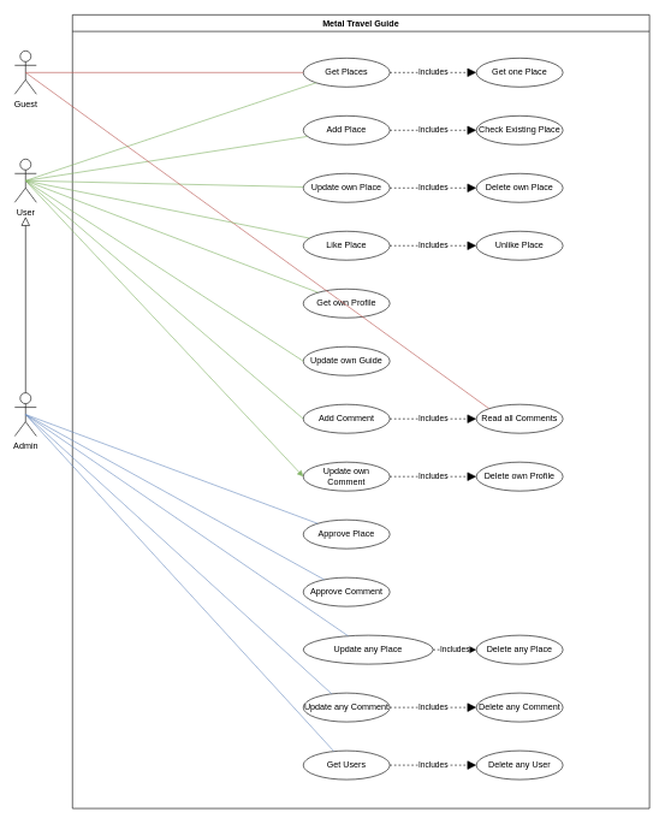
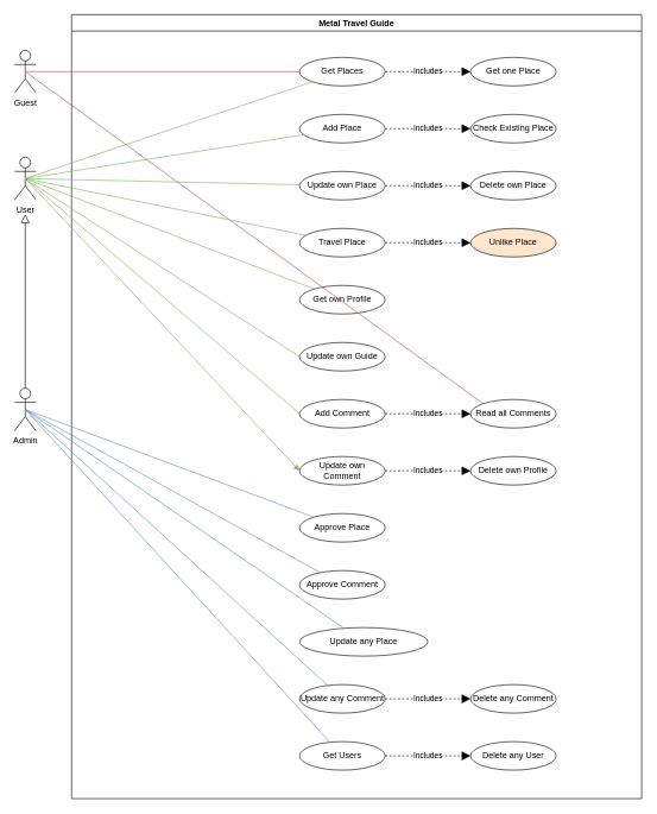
  <mxCell id="0" />
  <mxCell id="1" parent="0" />
  <mxCell id="2" value="User" style="shape=umlActor;verticalLabelPosition=bottom;verticalAlign=top;html=1;outlineConnect=0;" parent="1" vertex="1"><mxGeometry x="20" y="220" width="30" height="60" as="geometry" /></mxCell>
  <mxCell id="3" value="Admin" style="shape=umlActor;verticalLabelPosition=bottom;verticalAlign=top;html=1;outlineConnect=0;" parent="1" vertex="1"><mxGeometry x="20" y="544" width="30" height="60" as="geometry" /></mxCell>
  <mxCell id="4" value="Metal Travel Guide" style="swimlane;" parent="1" vertex="1"><mxGeometry x="100" y="20" width="800" height="1100" as="geometry" /></mxCell>
  <mxCell id="5" value="Approve Place" style="ellipse;whiteSpace=wrap;html=1;" parent="4" vertex="1"><mxGeometry x="320" y="700" width="120" height="40" as="geometry" /></mxCell>
  <mxCell id="6" value="Update own Place" style="ellipse;whiteSpace=wrap;html=1;" parent="4" vertex="1"><mxGeometry x="320" y="220" width="120" height="40" as="geometry" /></mxCell>
  <mxCell id="7" value="Add Place" style="ellipse;whiteSpace=wrap;html=1;" parent="4" vertex="1"><mxGeometry x="320" y="140" width="120" height="40" as="geometry" /></mxCell>
  <mxCell id="8" value="Get Places" style="ellipse;whiteSpace=wrap;html=1;" parent="4" vertex="1"><mxGeometry x="320" y="60" width="120" height="40" as="geometry" /></mxCell>
  <mxCell id="9" value="Get own Profile" style="ellipse;whiteSpace=wrap;html=1;" parent="4" vertex="1"><mxGeometry x="320" y="380" width="120" height="40" as="geometry" /></mxCell>
  <mxCell id="10" value="Check Existing Place" style="ellipse;whiteSpace=wrap;html=1;" parent="4" vertex="1"><mxGeometry x="560" y="140" width="120" height="40" as="geometry" /></mxCell>
  <mxCell id="11" value="Includes" style="endArrow=block;endSize=10;endFill=1;html=1;rounded=0;strokeWidth=1;startSize=10;dashed=1;startArrow=none;" parent="4" source="7" target="10" edge="1"><mxGeometry width="160" relative="1" as="geometry"><mxPoint x="456.36" y="422.156" as="sourcePoint" /><mxPoint x="548.635" y="396.84" as="targetPoint" /></mxGeometry></mxCell>
  <mxCell id="12" value="Update own Guide" style="ellipse;whiteSpace=wrap;html=1;" parent="4" vertex="1"><mxGeometry x="320" y="460" width="120" height="40" as="geometry" /></mxCell>
  <mxCell id="13" value="Delete own Place" style="ellipse;whiteSpace=wrap;html=1;" parent="4" vertex="1"><mxGeometry x="560" y="220" width="120" height="40" as="geometry" /></mxCell>
  <mxCell id="14" value="Get one Place" style="ellipse;whiteSpace=wrap;html=1;" parent="4" vertex="1"><mxGeometry x="560" y="60" width="120" height="40" as="geometry" /></mxCell>
  <mxCell id="15" value="Includes" style="endArrow=block;endSize=10;endFill=1;html=1;rounded=0;strokeWidth=1;startSize=10;dashed=1;startArrow=none;exitX=1;exitY=0.5;exitDx=0;exitDy=0;" parent="4" source="8" target="14" edge="1"><mxGeometry width="160" relative="1" as="geometry"><mxPoint x="450" y="100" as="sourcePoint" /><mxPoint x="388.635" y="296.84" as="targetPoint" /></mxGeometry></mxCell>
  <mxCell id="16" value="Includes" style="endArrow=block;endSize=10;endFill=1;html=1;rounded=0;strokeWidth=1;startSize=10;dashed=1;startArrow=none;exitX=1;exitY=0.5;exitDx=0;exitDy=0;entryX=0;entryY=0.5;entryDx=0;entryDy=0;" parent="4" source="6" target="13" edge="1"><mxGeometry width="160" relative="1" as="geometry"><mxPoint x="450" y="170" as="sourcePoint" /><mxPoint x="570" y="170" as="targetPoint" /></mxGeometry></mxCell>
  <mxCell id="17" value="Add Comment" style="ellipse;whiteSpace=wrap;html=1;" parent="4" vertex="1"><mxGeometry x="320" y="540" width="120" height="40" as="geometry" /></mxCell>
  <mxCell id="18" value="Update own Comment" style="ellipse;whiteSpace=wrap;html=1;" parent="4" vertex="1"><mxGeometry x="320" y="620" width="120" height="40" as="geometry" /></mxCell>
  <mxCell id="19" value="Delete own Profile" style="ellipse;whiteSpace=wrap;html=1;" parent="4" vertex="1"><mxGeometry x="560" y="620" width="120" height="40" as="geometry" /></mxCell>
  <mxCell id="20" value="Includes" style="endArrow=block;endSize=10;endFill=1;html=1;rounded=0;strokeWidth=1;startSize=10;dashed=1;startArrow=none;exitX=1;exitY=0.5;exitDx=0;exitDy=0;entryX=0;entryY=0.5;entryDx=0;entryDy=0;" parent="4" source="18" target="19" edge="1"><mxGeometry width="160" relative="1" as="geometry"><mxPoint x="290" y="470" as="sourcePoint" /><mxPoint x="410" y="470" as="targetPoint" /></mxGeometry></mxCell>
  <mxCell id="21" value="Approve Comment" style="ellipse;whiteSpace=wrap;html=1;" parent="4" vertex="1"><mxGeometry x="320" y="780" width="120" height="40" as="geometry" /></mxCell>
  <mxCell id="22" value="Update any Place" style="ellipse;whiteSpace=wrap;html=1;" parent="4" vertex="1"><mxGeometry x="320" y="860" width="180" height="40" as="geometry" /></mxCell>
- <mxCell id="23" value="Delete any Place" style="ellipse;whiteSpace=wrap;html=1;" parent="4" vertex="1"><mxGeometry x="560" y="860" width="120" height="40" as="geometry" /></mxCell>
- <mxCell id="24" value="Includes" style="endArrow=block;endSize=10;endFill=1;html=1;rounded=0;strokeWidth=1;startSize=10;dashed=1;startArrow=none;exitX=1;exitY=0.5;exitDx=0;exitDy=0;entryX=0;entryY=0.5;entryDx=0;entryDy=0;" parent="4" source="22" target="23" edge="1"><mxGeometry width="160" relative="1" as="geometry"><mxPoint x="290" y="710" as="sourcePoint" /><mxPoint x="410" y="710" as="targetPoint" /></mxGeometry></mxCell>
  <mxCell id="25" value="Get Users" style="ellipse;whiteSpace=wrap;html=1;" parent="4" vertex="1"><mxGeometry x="320" y="1020" width="120" height="40" as="geometry" /></mxCell>
  <mxCell id="26" value="Delete any User" style="ellipse;whiteSpace=wrap;html=1;" parent="4" vertex="1"><mxGeometry x="560" y="1020" width="120" height="40" as="geometry" /></mxCell>
  <mxCell id="27" value="Includes" style="endArrow=block;endSize=10;endFill=1;html=1;rounded=0;strokeWidth=1;startSize=10;dashed=1;startArrow=none;exitX=1;exitY=0.5;exitDx=0;exitDy=0;" parent="4" source="25" target="26" edge="1"><mxGeometry width="160" relative="1" as="geometry"><mxPoint x="290" y="960" as="sourcePoint" /><mxPoint x="228.635" y="1156.84" as="targetPoint" /></mxGeometry></mxCell>
  <mxCell id="28" value="Update any Comment" style="ellipse;whiteSpace=wrap;html=1;" parent="4" vertex="1"><mxGeometry x="320" y="940" width="120" height="40" as="geometry" /></mxCell>
  <mxCell id="29" value="Delete any Comment" style="ellipse;whiteSpace=wrap;html=1;" parent="4" vertex="1"><mxGeometry x="560" y="940" width="120" height="40" as="geometry" /></mxCell>
  <mxCell id="30" value="Includes" style="endArrow=block;endSize=10;endFill=1;html=1;rounded=0;strokeWidth=1;startSize=10;dashed=1;startArrow=none;exitX=1;exitY=0.5;exitDx=0;exitDy=0;entryX=0;entryY=0.5;entryDx=0;entryDy=0;" parent="4" source="28" target="29" edge="1"><mxGeometry width="160" relative="1" as="geometry"><mxPoint x="130" y="770" as="sourcePoint" /><mxPoint x="250" y="770" as="targetPoint" /></mxGeometry></mxCell>
  <mxCell id="31" value="Read all Comments" style="ellipse;whiteSpace=wrap;html=1;" parent="4" vertex="1"><mxGeometry x="560" y="540" width="120" height="40" as="geometry" /></mxCell>
  <mxCell id="32" value="Includes" style="endArrow=block;endSize=10;endFill=1;html=1;rounded=0;strokeWidth=1;startSize=10;dashed=1;startArrow=none;exitX=1;exitY=0.5;exitDx=0;exitDy=0;" parent="4" source="17" target="31" edge="1"><mxGeometry width="160" relative="1" as="geometry"><mxPoint x="440" y="480" as="sourcePoint" /><mxPoint x="388.635" y="696.84" as="targetPoint" /></mxGeometry></mxCell>
- <mxCell id="33" value="Like Place" style="ellipse;whiteSpace=wrap;html=1;" vertex="1" parent="4"><mxGeometry x="320" y="300" width="120" height="40" as="geometry" /></mxCell>
- <mxCell id="34" value="Unlike Place" style="ellipse;whiteSpace=wrap;html=1;" vertex="1" parent="4"><mxGeometry x="560" y="300" width="120" height="40" as="geometry" /></mxCell>
+ <mxCell id="33" value="Travel Place" style="ellipse;whiteSpace=wrap;html=1;" vertex="1" parent="4"><mxGeometry x="320" y="300" width="120" height="40" as="geometry" /></mxCell>
+ <mxCell id="34" value="Unlike Place" style="ellipse;whiteSpace=wrap;html=1;fillColor=#ffe6cc;" vertex="1" parent="4"><mxGeometry x="560" y="300" width="120" height="40" as="geometry" /></mxCell>
  <mxCell id="35" value="Includes" style="endArrow=block;endSize=10;endFill=1;html=1;rounded=0;strokeWidth=1;startSize=10;dashed=1;startArrow=none;exitX=1;exitY=0.5;exitDx=0;exitDy=0;" edge="1" parent="4" source="33" target="34"><mxGeometry width="160" relative="1" as="geometry"><mxPoint x="120" y="280" as="sourcePoint" /><mxPoint x="68.635" y="496.84" as="targetPoint" /></mxGeometry></mxCell>
  <mxCell id="36" value="" style="endArrow=none;html=1;rounded=0;entryX=0.5;entryY=0.5;entryDx=0;entryDy=0;entryPerimeter=0;fillColor=#d5e8d4;strokeColor=#82b366;" parent="1" source="7" target="2" edge="1"><mxGeometry width="50" height="50" relative="1" as="geometry"><mxPoint x="500" y="410" as="sourcePoint" /><mxPoint x="550" y="360" as="targetPoint" /></mxGeometry></mxCell>
  <mxCell id="37" value="" style="endArrow=none;html=1;rounded=0;exitX=0.5;exitY=0.5;exitDx=0;exitDy=0;exitPerimeter=0;fillColor=#d5e8d4;strokeColor=#82b366;" parent="1" source="2" target="6" edge="1"><mxGeometry width="50" height="50" relative="1" as="geometry"><mxPoint x="130" y="290" as="sourcePoint" /><mxPoint x="550" y="360" as="targetPoint" /></mxGeometry></mxCell>
  <mxCell id="38" value="" style="endArrow=none;html=1;rounded=0;exitX=0.5;exitY=0.5;exitDx=0;exitDy=0;exitPerimeter=0;fillColor=#dae8fc;strokeColor=#6c8ebf;" parent="1" source="3" target="5" edge="1"><mxGeometry width="50" height="50" relative="1" as="geometry"><mxPoint x="500" y="410" as="sourcePoint" /><mxPoint x="550" y="360" as="targetPoint" /></mxGeometry></mxCell>
  <mxCell id="39" value="" style="endArrow=block;html=1;rounded=0;endFill=0;endSize=10;startSize=10;exitX=0.5;exitY=0;exitDx=0;exitDy=0;exitPerimeter=0;" parent="1" source="3" edge="1"><mxGeometry width="50" height="50" relative="1" as="geometry"><mxPoint x="35" y="380" as="sourcePoint" /><mxPoint x="35" y="300" as="targetPoint" /></mxGeometry></mxCell>
  <mxCell id="40" value="" style="endArrow=none;html=1;rounded=0;entryX=0.5;entryY=0.5;entryDx=0;entryDy=0;entryPerimeter=0;fillColor=#d5e8d4;strokeColor=#82b366;" parent="1" source="8" target="2" edge="1"><mxGeometry width="50" height="50" relative="1" as="geometry"><mxPoint x="555.01" y="194.261" as="sourcePoint" /><mxPoint x="150" y="190.003" as="targetPoint" /></mxGeometry></mxCell>
  <mxCell id="41" value="" style="endArrow=none;html=1;rounded=0;fillColor=#d5e8d4;strokeColor=#82b366;exitX=0.5;exitY=0.5;exitDx=0;exitDy=0;exitPerimeter=0;" parent="1" target="9" edge="1" source="2"><mxGeometry width="50" height="50" relative="1" as="geometry"><mxPoint x="40" y="250" as="sourcePoint" /><mxPoint x="466.152" y="318.677" as="targetPoint" /></mxGeometry></mxCell>
  <mxCell id="42" value="" style="endArrow=none;html=1;rounded=0;entryX=0;entryY=0.5;entryDx=0;entryDy=0;exitX=0.5;exitY=0.5;exitDx=0;exitDy=0;exitPerimeter=0;fillColor=#d5e8d4;strokeColor=#82b366;" parent="1" source="2" target="12" edge="1"><mxGeometry width="50" height="50" relative="1" as="geometry"><mxPoint x="60" y="263.034" as="sourcePoint" /><mxPoint x="438.704" y="339.625" as="targetPoint" /></mxGeometry></mxCell>
  <mxCell id="43" value="" style="endArrow=none;html=1;rounded=0;exitX=0.5;exitY=0.5;exitDx=0;exitDy=0;exitPerimeter=0;fillColor=#dae8fc;strokeColor=#6c8ebf;" parent="1" source="3" target="21" edge="1"><mxGeometry width="50" height="50" relative="1" as="geometry"><mxPoint x="50" y="656.899" as="sourcePoint" /><mxPoint x="550" y="440" as="targetPoint" /></mxGeometry></mxCell>
  <mxCell id="44" value="" style="endArrow=none;html=1;rounded=0;entryX=0;entryY=0.5;entryDx=0;entryDy=0;exitX=0.5;exitY=0.5;exitDx=0;exitDy=0;exitPerimeter=0;fillColor=#d5e8d4;strokeColor=#82b366;" parent="1" source="2" target="17" edge="1"><mxGeometry width="50" height="50" relative="1" as="geometry"><mxPoint x="50" y="260" as="sourcePoint" /><mxPoint x="430" y="430" as="targetPoint" /></mxGeometry></mxCell>
  <mxCell id="45" value="" style="endArrow=block;html=1;rounded=0;entryX=0;entryY=0.5;entryDx=0;entryDy=0;exitX=0.5;exitY=0.5;exitDx=0;exitDy=0;exitPerimeter=0;fillColor=#d5e8d4;strokeColor=#82b366;" parent="1" source="2" target="18" edge="1"><mxGeometry width="50" height="50" relative="1" as="geometry"><mxPoint x="50" y="270" as="sourcePoint" /><mxPoint x="430" y="510" as="targetPoint" /></mxGeometry></mxCell>
  <mxCell id="46" value="Guest" style="shape=umlActor;verticalLabelPosition=bottom;verticalAlign=top;html=1;outlineConnect=0;" parent="1" vertex="1"><mxGeometry x="20" y="70" width="30" height="60" as="geometry" /></mxCell>
  <mxCell id="47" value="" style="endArrow=none;html=1;rounded=0;fillColor=#f8cecc;strokeColor=#b85450;entryX=0.5;entryY=0.5;entryDx=0;entryDy=0;entryPerimeter=0;" parent="1" source="8" edge="1" target="46"><mxGeometry width="50" height="50" relative="1" as="geometry"><mxPoint x="510" y="430" as="sourcePoint" /><mxPoint x="35" y="100" as="targetPoint" /></mxGeometry></mxCell>
  <mxCell id="48" value="" style="endArrow=none;html=1;rounded=0;exitX=0.5;exitY=0.5;exitDx=0;exitDy=0;exitPerimeter=0;fillColor=#dae8fc;strokeColor=#6c8ebf;" parent="1" source="3" target="25" edge="1"><mxGeometry width="50" height="50" relative="1" as="geometry"><mxPoint x="11.29" y="657.07" as="sourcePoint" /><mxPoint x="420.003" y="880.004" as="targetPoint" /></mxGeometry></mxCell>
  <mxCell id="49" value="" style="endArrow=none;html=1;rounded=0;exitX=0.5;exitY=0.5;exitDx=0;exitDy=0;exitPerimeter=0;fillColor=#dae8fc;strokeColor=#6c8ebf;" parent="1" source="3" target="28" edge="1"><mxGeometry width="50" height="50" relative="1" as="geometry"><mxPoint x="40" y="660" as="sourcePoint" /><mxPoint x="390" y="980" as="targetPoint" /></mxGeometry></mxCell>
  <mxCell id="50" value="" style="endArrow=none;html=1;rounded=0;exitX=0.5;exitY=0.5;exitDx=0;exitDy=0;exitPerimeter=0;fillColor=#dae8fc;strokeColor=#6c8ebf;" parent="1" source="3" target="22" edge="1"><mxGeometry width="50" height="50" relative="1" as="geometry"><mxPoint x="40" y="580" as="sourcePoint" /><mxPoint x="550" y="920" as="targetPoint" /></mxGeometry></mxCell>
  <mxCell id="51" value="" style="endArrow=none;html=1;rounded=0;exitX=0;exitY=0;exitDx=0;exitDy=0;entryX=0.5;entryY=0.5;entryDx=0;entryDy=0;entryPerimeter=0;fillColor=#f8cecc;strokeColor=#b85450;" parent="1" source="31" target="46" edge="1"><mxGeometry width="50" height="50" relative="1" as="geometry"><mxPoint x="430" y="110" as="sourcePoint" /><mxPoint x="60" y="110" as="targetPoint" /></mxGeometry></mxCell>
  <mxCell id="52" value="" style="endArrow=none;html=1;rounded=0;fillColor=#d5e8d4;strokeColor=#82b366;exitX=0.5;exitY=0.5;exitDx=0;exitDy=0;exitPerimeter=0;" edge="1" parent="1" source="2" target="33"><mxGeometry width="50" height="50" relative="1" as="geometry"><mxPoint x="45" y="260" as="sourcePoint" /><mxPoint x="430.136" y="268.655" as="targetPoint" /></mxGeometry></mxCell>
